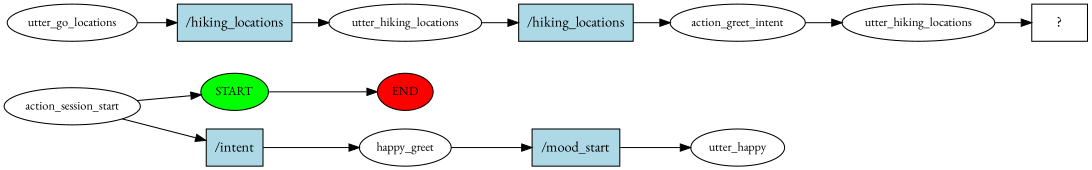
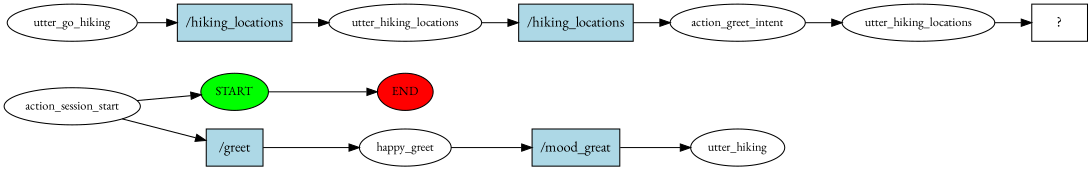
  digraph {
    fontname="EB Garamond"
    rankdir=LR
    node [fontname="EB Garamond" fontsize=12]
    edge [fontname="EB Garamond"]
    n1 [fillcolor=green label=START style=filled]
    n2 [fillcolor=red label=END style=filled]
    n3 [label=action_session_start]
-   n4 [fillcolor=lightblue label="/intent" shape=rect style=filled fontsize=""]
+   n4 [fillcolor=lightblue label="/greet" shape=rect style=filled fontsize=""]
    n5 [label=happy_greet]
-   n6 [fillcolor=lightblue label="/mood_start" shape=rect style=filled fontsize=""]
-   n7 [label=utter_happy]
-   n8 [label=utter_go_locations]
+   n6 [fillcolor=lightblue label="/mood_great" shape=rect style=filled fontsize=""]
+   n7 [label=utter_hiking]
+   n8 [label=utter_go_hiking]
    n9 [fillcolor=lightblue label="/hiking_locations" shape=rect style=filled fontsize=""]
    n10 [label=utter_hiking_locations]
    n11 [fillcolor=lightblue label="/hiking_locations" shape=rect style=filled fontsize=""]
    n12 [label=action_greet_intent]
    n13 [label=utter_hiking_locations]
    n14 [label="  ?  " shape=rect fontsize=""]
    n1 -> n2
    n3 -> n1
    n3 -> n4
    n4 -> n5
    n5 -> n6
    n6 -> n7
    n8 -> n9
    n9 -> n10
    n10 -> n11
    n11 -> n12
    n12 -> n13
    n13 -> n14
  }
